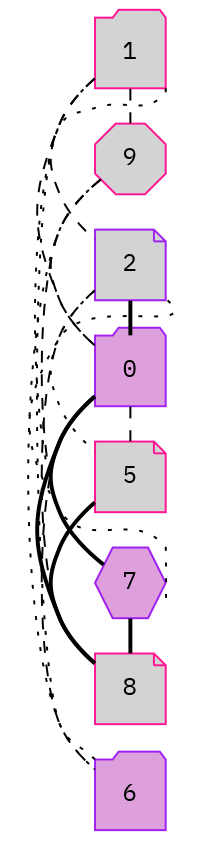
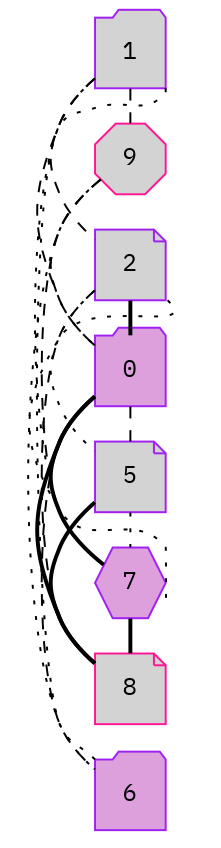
  graph {
    fontname="IBM Plex Mono"
    fontsize=10
    rank=same
    rankdir=LR
    splines=true
    node [color=purple fillcolor=lightgrey fixedsize=true fontname="IBM Plex Mono" fontsize=12 shape=folder style="filled,solid"]
    edge [fontname="IBM Plex Mono" style=dashed]
-   n1 [color=deeppink label=1 width=0.5]
+   n1 [label=1 width=0.5]
    n2 [label=2 shape=note width=0.5]
    n3 [color=deeppink label=9 shape=octagon width=0.5]
    n4 [fillcolor=plum label=0 width=0.5]
    n5 [fillcolor=plum label=6 width=0.5]
    n6 [fillcolor=plum label=7 shape=hexagon width=0.5]
-   n7 [color=deeppink label=5 shape=note width=0.5]
+   n7 [label=5 shape=note width=0.5]
    n8 [color=deeppink label=8 shape=note width=0.5]
    subgraph sub_1 {
      n1
      n2
      n3
      n4
      n5
      n6
      n7
      n8
    }
    n1 -- n2
    n1 -- n3
    n1 -- n4
    n1 -- n5 [headport=nw style=dotted tailport=sw]
    n1 -- n6 [style=dotted]
    n2 -- n4 [style=bold]
    n2 -- n6 [headport=se style=dotted tailport=se]
    n2 -- n7 [style=dotted]
    n2 -- n8
    n3 -- n4
    n3 -- n5 [style=dotted]
    n3 -- n6
    n4 -- n5
    n4 -- n6 [style=bold]
    n4 -- n7
    n4 -- n8 [style=bold]
    n6 -- n8 [style=bold]
+   n7 -- n6 [style=dotted]
    n7 -- n8 [style=bold]
  }
